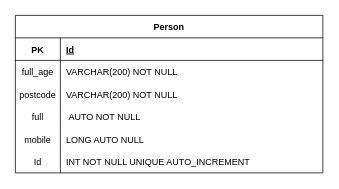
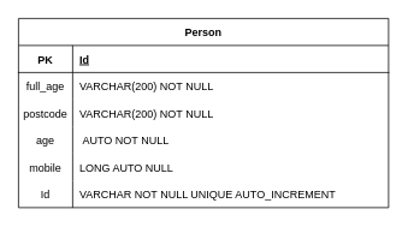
  <mxCell id="0" />
  <mxCell id="1" parent="0" />
  <mxCell id="2" value="Person" style="shape=table;startSize=30;container=1;collapsible=1;childLayout=tableLayout;fixedRows=1;rowLines=0;fontStyle=1;align=center;resizeLast=1;" vertex="1" parent="1"><mxGeometry x="20" y="20" width="410" height="210" as="geometry" /></mxCell>
  <mxCell id="3" value="" style="shape=tableRow;horizontal=0;startSize=0;swimlaneHead=0;swimlaneBody=0;fillColor=none;collapsible=0;dropTarget=0;points=[[0,0.5],[1,0.5]];portConstraint=eastwest;top=0;left=0;right=0;bottom=1;" vertex="1" parent="2"><mxGeometry y="30" width="410" height="30" as="geometry" /></mxCell>
  <mxCell id="4" value="PK" style="shape=partialRectangle;connectable=0;fillColor=none;top=0;left=0;bottom=0;right=0;fontStyle=1;overflow=hidden;" vertex="1" parent="3"><mxGeometry width="60" height="30" as="geometry"><mxRectangle width="60" height="30" as="alternateBounds" /></mxGeometry></mxCell>
  <mxCell id="5" value="Id" style="shape=partialRectangle;connectable=0;fillColor=none;top=0;left=0;bottom=0;right=0;align=left;spacingLeft=6;fontStyle=5;overflow=hidden;" vertex="1" parent="3"><mxGeometry x="60" width="350" height="30" as="geometry"><mxRectangle width="350" height="30" as="alternateBounds" /></mxGeometry></mxCell>
  <mxCell id="6" value="" style="shape=tableRow;horizontal=0;startSize=0;swimlaneHead=0;swimlaneBody=0;fillColor=none;collapsible=0;dropTarget=0;points=[[0,0.5],[1,0.5]];portConstraint=eastwest;top=0;left=0;right=0;bottom=0;" vertex="1" parent="2"><mxGeometry y="60" width="410" height="30" as="geometry" /></mxCell>
  <mxCell id="7" value="full_age" style="shape=partialRectangle;connectable=0;fillColor=none;top=0;left=0;bottom=0;right=0;editable=1;overflow=hidden;" vertex="1" parent="6"><mxGeometry width="60" height="30" as="geometry"><mxRectangle width="60" height="30" as="alternateBounds" /></mxGeometry></mxCell>
  <mxCell id="8" value="VARCHAR(200) NOT NULL" style="shape=partialRectangle;connectable=0;fillColor=none;top=0;left=0;bottom=0;right=0;align=left;spacingLeft=6;overflow=hidden;" vertex="1" parent="6"><mxGeometry x="60" width="350" height="30" as="geometry"><mxRectangle width="350" height="30" as="alternateBounds" /></mxGeometry></mxCell>
  <mxCell id="9" value="" style="shape=tableRow;horizontal=0;startSize=0;swimlaneHead=0;swimlaneBody=0;fillColor=none;collapsible=0;dropTarget=0;points=[[0,0.5],[1,0.5]];portConstraint=eastwest;top=0;left=0;right=0;bottom=0;" vertex="1" parent="2"><mxGeometry y="90" width="410" height="30" as="geometry" /></mxCell>
  <mxCell id="10" value="postcode" style="shape=partialRectangle;connectable=0;fillColor=none;top=0;left=0;bottom=0;right=0;editable=1;overflow=hidden;" vertex="1" parent="9"><mxGeometry width="60" height="30" as="geometry"><mxRectangle width="60" height="30" as="alternateBounds" /></mxGeometry></mxCell>
  <mxCell id="11" value="VARCHAR(200) NOT NULL" style="shape=partialRectangle;connectable=0;fillColor=none;top=0;left=0;bottom=0;right=0;align=left;spacingLeft=6;overflow=hidden;" vertex="1" parent="9"><mxGeometry x="60" width="350" height="30" as="geometry"><mxRectangle width="350" height="30" as="alternateBounds" /></mxGeometry></mxCell>
  <mxCell id="12" value="" style="shape=tableRow;horizontal=0;startSize=0;swimlaneHead=0;swimlaneBody=0;fillColor=none;collapsible=0;dropTarget=0;points=[[0,0.5],[1,0.5]];portConstraint=eastwest;top=0;left=0;right=0;bottom=0;" vertex="1" parent="2"><mxGeometry y="120" width="410" height="30" as="geometry" /></mxCell>
- <mxCell id="13" value="full" style="shape=partialRectangle;connectable=0;fillColor=none;top=0;left=0;bottom=0;right=0;editable=1;overflow=hidden;" vertex="1" parent="12"><mxGeometry width="60" height="30" as="geometry"><mxRectangle width="60" height="30" as="alternateBounds" /></mxGeometry></mxCell>
+ <mxCell id="13" value="age" style="shape=partialRectangle;connectable=0;fillColor=none;top=0;left=0;bottom=0;right=0;editable=1;overflow=hidden;" vertex="1" parent="12"><mxGeometry width="60" height="30" as="geometry"><mxRectangle width="60" height="30" as="alternateBounds" /></mxGeometry></mxCell>
  <mxCell id="14" value=" AUTO NOT NULL" style="shape=partialRectangle;connectable=0;fillColor=none;top=0;left=0;bottom=0;right=0;align=left;spacingLeft=6;overflow=hidden;" vertex="1" parent="12"><mxGeometry x="60" width="350" height="30" as="geometry"><mxRectangle width="350" height="30" as="alternateBounds" /></mxGeometry></mxCell>
  <mxCell id="15" value="" style="shape=tableRow;horizontal=0;startSize=0;swimlaneHead=0;swimlaneBody=0;fillColor=none;collapsible=0;dropTarget=0;points=[[0,0.5],[1,0.5]];portConstraint=eastwest;top=0;left=0;right=0;bottom=0;" vertex="1" parent="2"><mxGeometry y="150" width="410" height="30" as="geometry" /></mxCell>
  <mxCell id="16" value="mobile" style="shape=partialRectangle;connectable=0;fillColor=none;top=0;left=0;bottom=0;right=0;editable=1;overflow=hidden;" vertex="1" parent="15"><mxGeometry width="60" height="30" as="geometry"><mxRectangle width="60" height="30" as="alternateBounds" /></mxGeometry></mxCell>
  <mxCell id="17" value="LONG AUTO NULL" style="shape=partialRectangle;connectable=0;fillColor=none;top=0;left=0;bottom=0;right=0;align=left;spacingLeft=6;overflow=hidden;" vertex="1" parent="15"><mxGeometry x="60" width="350" height="30" as="geometry"><mxRectangle width="350" height="30" as="alternateBounds" /></mxGeometry></mxCell>
  <mxCell id="18" value="" style="shape=tableRow;horizontal=0;startSize=0;swimlaneHead=0;swimlaneBody=0;fillColor=none;collapsible=0;dropTarget=0;points=[[0,0.5],[1,0.5]];portConstraint=eastwest;top=0;left=0;right=0;bottom=0;" vertex="1" parent="2"><mxGeometry y="180" width="410" height="30" as="geometry" /></mxCell>
  <mxCell id="19" value="Id" style="shape=partialRectangle;connectable=0;fillColor=none;top=0;left=0;bottom=0;right=0;editable=1;overflow=hidden;" vertex="1" parent="18"><mxGeometry width="60" height="30" as="geometry"><mxRectangle width="60" height="30" as="alternateBounds" /></mxGeometry></mxCell>
- <mxCell id="20" value="INT NOT NULL UNIQUE AUTO_INCREMENT" style="shape=partialRectangle;connectable=0;fillColor=none;top=0;left=0;bottom=0;right=0;align=left;spacingLeft=6;overflow=hidden;" vertex="1" parent="18"><mxGeometry x="60" width="350" height="30" as="geometry"><mxRectangle width="350" height="30" as="alternateBounds" /></mxGeometry></mxCell>
+ <mxCell id="20" value="VARCHAR NOT NULL UNIQUE AUTO_INCREMENT" style="shape=partialRectangle;connectable=0;fillColor=none;top=0;left=0;bottom=0;right=0;align=left;spacingLeft=6;overflow=hidden;" vertex="1" parent="18"><mxGeometry x="60" width="350" height="30" as="geometry"><mxRectangle width="350" height="30" as="alternateBounds" /></mxGeometry></mxCell>
